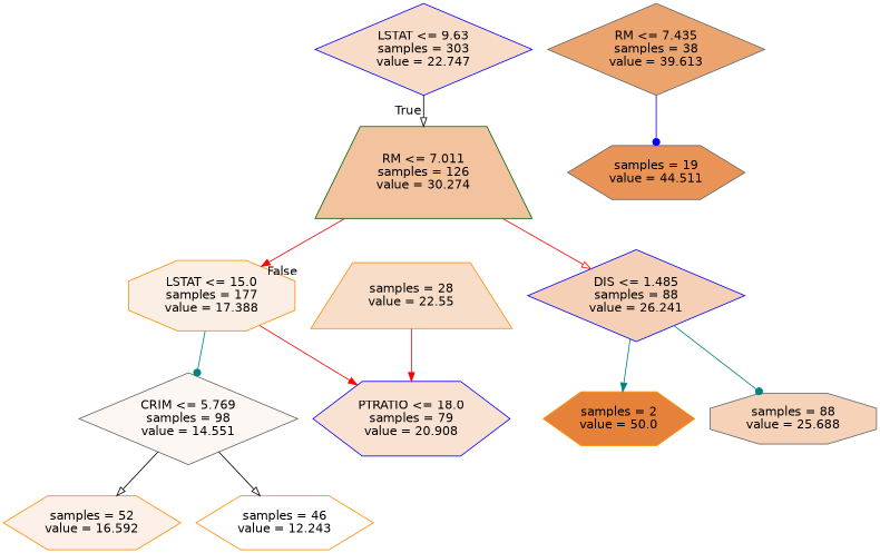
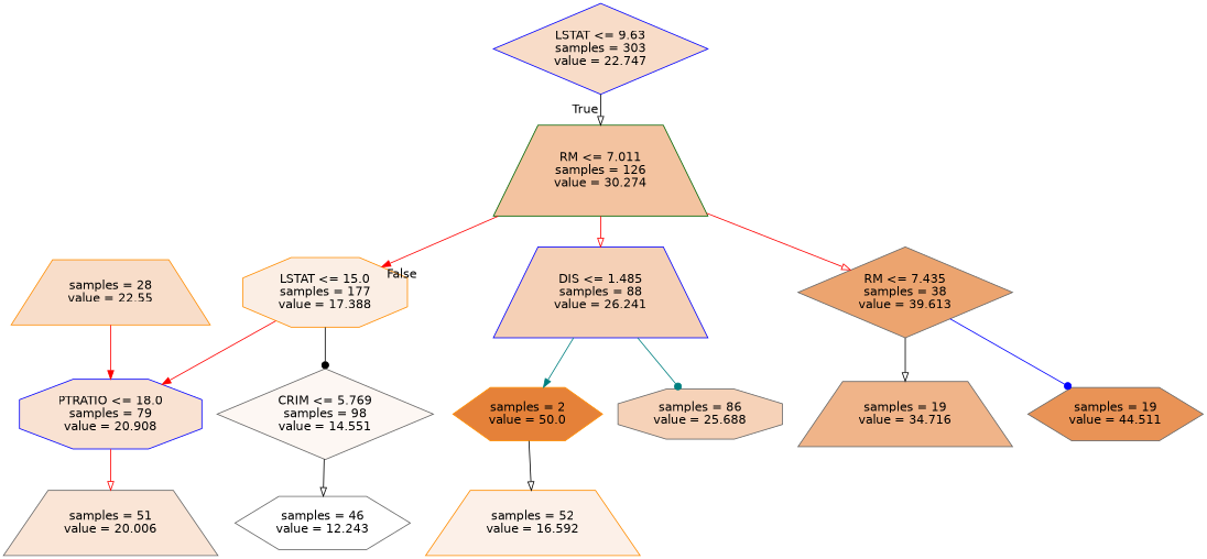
  digraph {
    node [color=gray40 fontname=helvetica shape=trapezium style=filled]
    edge [arrowhead=onormal color=red fontname=helvetica]
    n1 [color=blue fillcolor="#f8dcc8" label="LSTAT <= 9.63\nsamples = 303\nvalue = 22.747" shape=diamond]
    n2 [color=darkgreen fillcolor="#f3c3a0" label="RM <= 7.011\nsamples = 126\nvalue = 30.274"]
    n3 [color=darkorange fillcolor="#fbeee4" label="LSTAT <= 15.0\nsamples = 177\nvalue = 17.388" shape=octagon]
-   n4 [color=blue fillcolor="#f5d0b6" label="DIS <= 1.485\nsamples = 88\nvalue = 26.241" shape=diamond]
+   n4 [color=blue fillcolor="#f5d0b6" label="DIS <= 1.485\nsamples = 88\nvalue = 26.241"]
    n5 [fillcolor="#eca46f" label="RM <= 7.435\nsamples = 38\nvalue = 39.613" shape=diamond]
-   n6 [color=blue fillcolor="#f9e2d2" label="PTRATIO <= 18.0\nsamples = 79\nvalue = 20.908" shape=hexagon]
+   n6 [color=blue fillcolor="#f9e2d2" label="PTRATIO <= 18.0\nsamples = 79\nvalue = 20.908" shape=octagon]
    n7 [fillcolor="#fdf7f3" label="CRIM <= 5.769\nsamples = 98\nvalue = 14.551" shape=diamond]
    n8 [color=darkorange fillcolor="#e58139" label="samples = 2\nvalue = 50.0" shape=hexagon]
-   n9 [fillcolor="#f6d2b8" label="samples = 88\nvalue = 25.688" shape=octagon]
+   n9 [fillcolor="#f6d2b8" label="samples = 86\nvalue = 25.688" shape=octagon]
+   n10 [fillcolor="#f0b489" label="samples = 19\nvalue = 34.716"]
    n11 [fillcolor="#e99356" label="samples = 19\nvalue = 44.511" shape=hexagon]
-   n13 [color=darkorange fillcolor="#fcf0e8" label="samples = 52\nvalue = 16.592" shape=hexagon]
-   n14 [color=darkorange fillcolor="#ffffff" label="samples = 46\nvalue = 12.243" shape=hexagon]
+   n12 [fillcolor="#fae5d6" label="samples = 51\nvalue = 20.006"]
+   n13 [color=darkorange fillcolor="#fcf0e8" label="samples = 52\nvalue = 16.592"]
+   n14 [fillcolor="#ffffff" label="samples = 46\nvalue = 12.243" shape=hexagon]
    n15 [color=darkorange fillcolor="#f8ddc9" label="samples = 28\nvalue = 22.55"]
    n1 -> n2 [color=black headlabel=True labelangle=45 labeldistance=2.5]
    n2 -> n3 [arrowhead=normal headlabel=False labelangle=-45 labeldistance=2.5]
    n2 -> n4
+   n2 -> n5
    n3 -> n6 [arrowhead=normal]
-   n3 -> n7 [arrowhead=dot color=teal]
+   n3 -> n7 [arrowhead=dot color=black]
    n4 -> n8 [arrowhead=normal color=teal]
    n4 -> n9 [arrowhead=dot color=teal]
+   n5 -> n10 [color=black]
    n5 -> n11 [arrowhead=dot color=blue]
-   n7 -> n13 [color=black]
+   n6 -> n12
+   n8 -> n13 [color=black]
    n7 -> n14 [color=black]
    n15 -> n6 [arrowhead=normal]
  }
